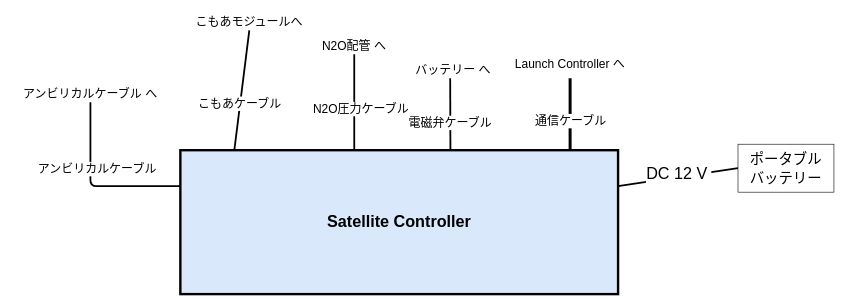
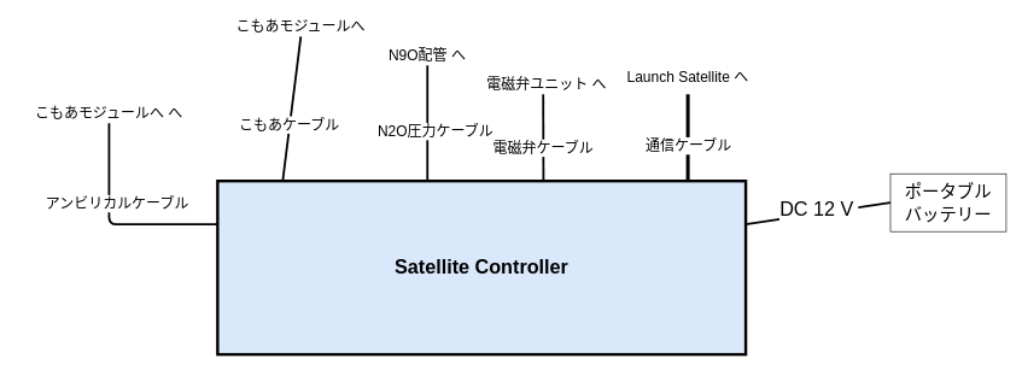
  <mxCell id="0" />
  <mxCell id="1" parent="0" />
  <mxCell id="2" value="&lt;font style=&quot;font-size: 27px;&quot;&gt;&lt;b&gt;Satellite Controller&lt;/b&gt;&lt;/font&gt;" style="rounded=0;whiteSpace=wrap;html=1;strokeWidth=4;fillColor=#dae8fc;" parent="1" vertex="1"><mxGeometry x="300" y="250" width="730" height="240" as="geometry" /></mxCell>
  <mxCell id="3" value="" style="endArrow=none;html=1;strokeWidth=5;fontSize=16;exitX=0.75;exitY=0;exitDx=0;exitDy=0;" parent="1" edge="1"><mxGeometry width="50" height="50" relative="1" as="geometry"><mxPoint x="950" y="250" as="sourcePoint" /><mxPoint x="950" y="130" as="targetPoint" /></mxGeometry></mxCell>
  <mxCell id="4" value="&lt;span style=&quot;font-size: 20px;&quot;&gt;通信ケーブル&lt;/span&gt;" style="edgeLabel;html=1;align=center;verticalAlign=middle;resizable=0;points=[];fontSize=16;" parent="3" vertex="1" connectable="0"><mxGeometry x="0.147" y="2" relative="1" as="geometry"><mxPoint x="2" y="19" as="offset" /></mxGeometry></mxCell>
- <mxCell id="5" value="&lt;font style=&quot;font-size: 20px;&quot;&gt;Launch Controller へ&lt;/font&gt;" style="text;html=1;strokeColor=none;fillColor=none;align=center;verticalAlign=middle;whiteSpace=wrap;rounded=0;strokeWidth=4;fontSize=16;" parent="1" vertex="1"><mxGeometry x="840" y="90" width="220" height="30" as="geometry" /></mxCell>
+ <mxCell id="5" value="&lt;font style=&quot;font-size: 20px;&quot;&gt;Launch Satellite へ&lt;/font&gt;" style="text;html=1;strokeColor=none;fillColor=none;align=center;verticalAlign=middle;whiteSpace=wrap;rounded=0;strokeWidth=4;fontSize=16;" parent="1" vertex="1"><mxGeometry x="840" y="90" width="220" height="30" as="geometry" /></mxCell>
  <mxCell id="6" value="" style="endArrow=none;html=1;strokeWidth=3;fontSize=27;exitX=1;exitY=0.25;exitDx=0;exitDy=0;entryX=0;entryY=0.5;entryDx=0;entryDy=0;" parent="1" target="8" edge="1"><mxGeometry width="50" height="50" relative="1" as="geometry"><mxPoint x="1030" y="310" as="sourcePoint" /><mxPoint x="1230" y="300" as="targetPoint" /></mxGeometry></mxCell>
  <mxCell id="7" value="DC 12 V&lt;sub&gt;&amp;nbsp;&lt;/sub&gt;" style="edgeLabel;html=1;align=center;verticalAlign=middle;resizable=0;points=[];fontSize=27;" parent="6" vertex="1" connectable="0"><mxGeometry x="0.323" y="-3" relative="1" as="geometry"><mxPoint x="-32" y="-3" as="offset" /></mxGeometry></mxCell>
  <mxCell id="8" value="&lt;font style=&quot;font-size: 24px;&quot;&gt;ポータブル&lt;br&gt;バッテリー&lt;/font&gt;" style="rounded=0;whiteSpace=wrap;html=1;fontSize=27;" parent="1" vertex="1"><mxGeometry x="1230" y="240" width="160" height="80" as="geometry" /></mxCell>
  <mxCell id="9" value="" style="endArrow=none;html=1;strokeWidth=3;exitX=0.617;exitY=0.002;exitDx=0;exitDy=0;exitPerimeter=0;" parent="1" source="2" edge="1"><mxGeometry width="50" height="50" relative="1" as="geometry"><mxPoint x="780" y="230" as="sourcePoint" /><mxPoint x="750" y="130" as="targetPoint" /></mxGeometry></mxCell>
  <mxCell id="10" value="&lt;font style=&quot;font-size: 20px;&quot;&gt;電磁弁ケーブル&lt;/font&gt;" style="edgeLabel;html=1;align=center;verticalAlign=middle;resizable=0;points=[];" parent="9" vertex="1" connectable="0"><mxGeometry x="-0.217" y="1" relative="1" as="geometry"><mxPoint as="offset" /></mxGeometry></mxCell>
- <mxCell id="11" value="&lt;span style=&quot;font-size: 20px;&quot;&gt;バッテリー へ&lt;/span&gt;" style="text;html=1;strokeColor=none;fillColor=none;align=center;verticalAlign=middle;whiteSpace=wrap;rounded=0;strokeWidth=4;fontSize=16;" parent="1" vertex="1"><mxGeometry x="670" y="100" width="170" height="30" as="geometry" /></mxCell>
+ <mxCell id="11" value="&lt;span style=&quot;font-size: 20px;&quot;&gt;電磁弁ユニット へ&lt;/span&gt;" style="text;html=1;strokeColor=none;fillColor=none;align=center;verticalAlign=middle;whiteSpace=wrap;rounded=0;strokeWidth=4;fontSize=16;" parent="1" vertex="1"><mxGeometry x="670" y="100" width="170" height="30" as="geometry" /></mxCell>
  <mxCell id="12" value="" style="endArrow=none;html=1;strokeWidth=3;exitX=0.5;exitY=0;exitDx=0;exitDy=0;" parent="1" edge="1"><mxGeometry width="50" height="50" relative="1" as="geometry"><mxPoint x="590" y="250" as="sourcePoint" /><mxPoint x="590" y="90" as="targetPoint" /></mxGeometry></mxCell>
  <mxCell id="13" value="&lt;font style=&quot;font-size: 20px;&quot;&gt;N2O圧力ケーブル&lt;/font&gt;" style="edgeLabel;html=1;align=center;verticalAlign=middle;resizable=0;points=[];" parent="12" vertex="1" connectable="0"><mxGeometry x="-0.217" y="1" relative="1" as="geometry"><mxPoint x="11" y="-7" as="offset" /></mxGeometry></mxCell>
- <mxCell id="14" value="&lt;span style=&quot;font-size: 20px;&quot;&gt;N2O配管 へ&lt;/span&gt;" style="text;html=1;strokeColor=none;fillColor=none;align=center;verticalAlign=middle;whiteSpace=wrap;rounded=0;strokeWidth=4;fontSize=16;" parent="1" vertex="1"><mxGeometry x="530" y="60" width="120" height="30" as="geometry" /></mxCell>
+ <mxCell id="14" value="&lt;span style=&quot;font-size: 20px;&quot;&gt;N9O配管 へ&lt;/span&gt;" style="text;html=1;strokeColor=none;fillColor=none;align=center;verticalAlign=middle;whiteSpace=wrap;rounded=0;strokeWidth=4;fontSize=16;" parent="1" vertex="1"><mxGeometry x="530" y="60" width="120" height="30" as="geometry" /></mxCell>
  <mxCell id="15" value="" style="endArrow=none;html=1;strokeWidth=3;exitX=0.5;exitY=0;exitDx=0;exitDy=0;entryX=0.5;entryY=1;entryDx=0;entryDy=0;" parent="1" target="17" edge="1"><mxGeometry width="50" height="50" relative="1" as="geometry"><mxPoint x="390" y="250" as="sourcePoint" /><mxPoint x="390" y="90" as="targetPoint" /></mxGeometry></mxCell>
  <mxCell id="16" value="&lt;span style=&quot;font-size: 20px;&quot;&gt;こもあケーブル&lt;/span&gt;" style="edgeLabel;html=1;align=center;verticalAlign=middle;resizable=0;points=[];" parent="15" vertex="1" connectable="0"><mxGeometry x="-0.217" y="1" relative="1" as="geometry"><mxPoint as="offset" /></mxGeometry></mxCell>
  <mxCell id="17" value="&lt;span style=&quot;font-size: 20px;&quot;&gt;こもあモジュールへ&lt;/span&gt;" style="text;html=1;strokeColor=none;fillColor=none;align=center;verticalAlign=middle;whiteSpace=wrap;rounded=0;strokeWidth=4;fontSize=16;" parent="1" vertex="1"><mxGeometry x="305" y="20" width="220" height="30" as="geometry" /></mxCell>
  <mxCell id="18" value="" style="endArrow=none;html=1;strokeWidth=3;exitX=0;exitY=0.25;exitDx=0;exitDy=0;" parent="1" source="2" edge="1"><mxGeometry width="50" height="50" relative="1" as="geometry"><mxPoint x="200" y="360" as="sourcePoint" /><mxPoint x="150" y="170" as="targetPoint" /><Array as="points"><mxPoint x="150" y="310" /></Array></mxGeometry></mxCell>
  <mxCell id="19" value="&lt;span style=&quot;font-size: 20px;&quot;&gt;アンビリカルケーブル&lt;/span&gt;" style="edgeLabel;html=1;align=center;verticalAlign=middle;resizable=0;points=[];" parent="18" vertex="1" connectable="0"><mxGeometry x="-0.217" y="1" relative="1" as="geometry"><mxPoint x="-26" y="-31" as="offset" /></mxGeometry></mxCell>
- <mxCell id="20" value="&lt;span style=&quot;font-size: 20px;&quot;&gt;アンビリカルケーブル へ&lt;/span&gt;" style="text;html=1;strokeColor=none;fillColor=none;align=center;verticalAlign=middle;whiteSpace=wrap;rounded=0;strokeWidth=4;fontSize=16;" parent="1" vertex="1"><mxGeometry x="20" y="140" width="260" height="30" as="geometry" /></mxCell>
+ <mxCell id="20" value="&lt;span style=&quot;font-size: 20px;&quot;&gt;こもあモジュールへ へ&lt;/span&gt;" style="text;html=1;strokeColor=none;fillColor=none;align=center;verticalAlign=middle;whiteSpace=wrap;rounded=0;strokeWidth=4;fontSize=16;" parent="1" vertex="1"><mxGeometry x="20" y="140" width="260" height="30" as="geometry" /></mxCell>
